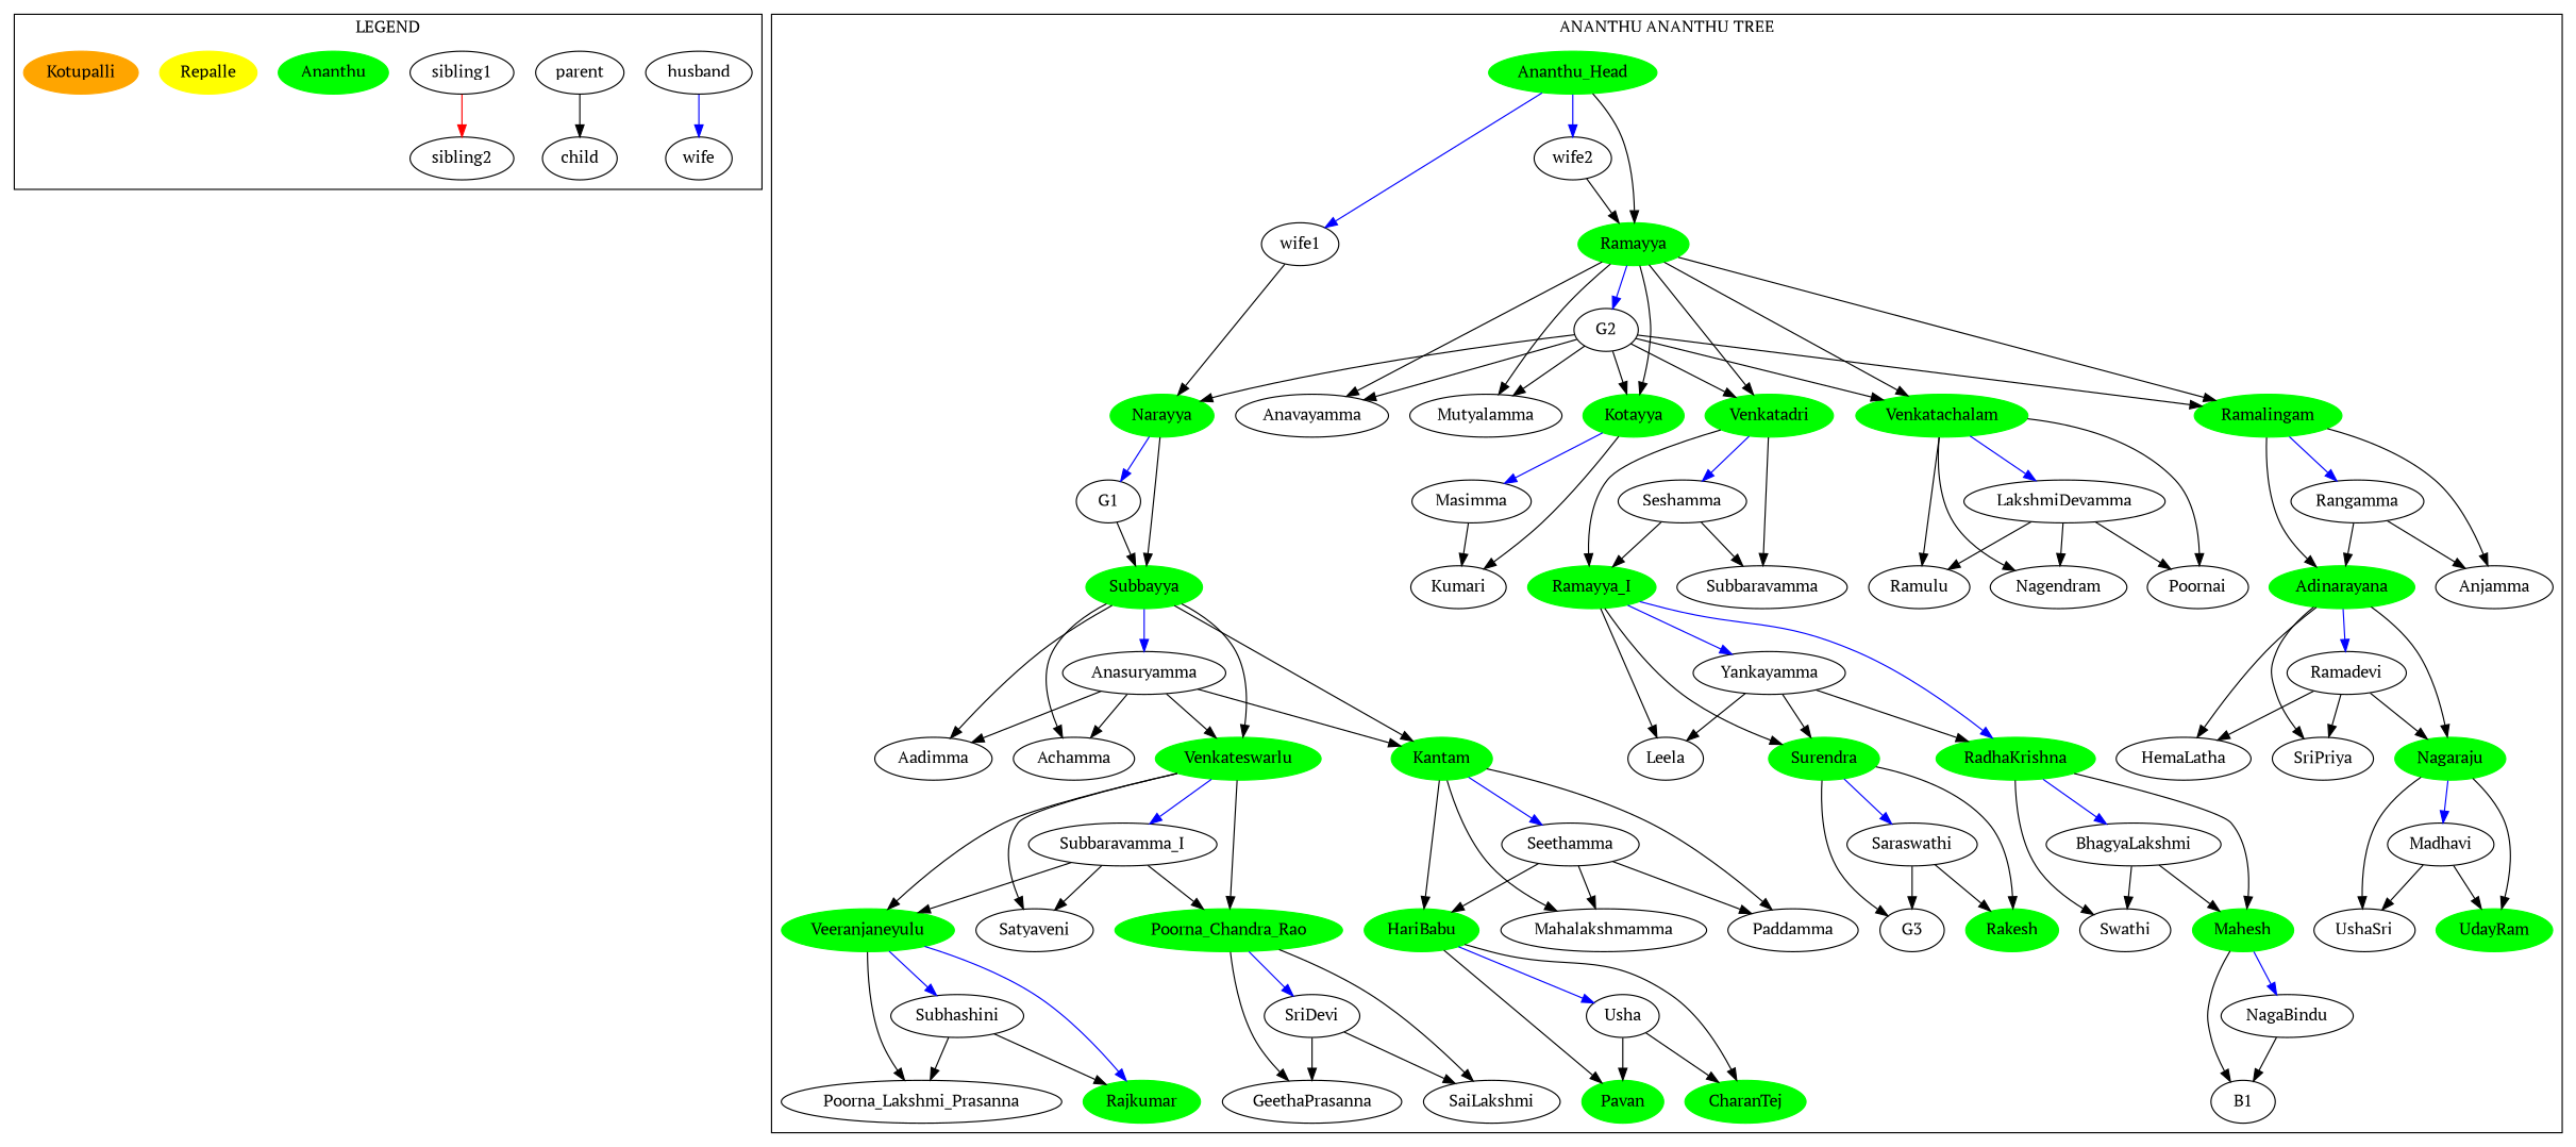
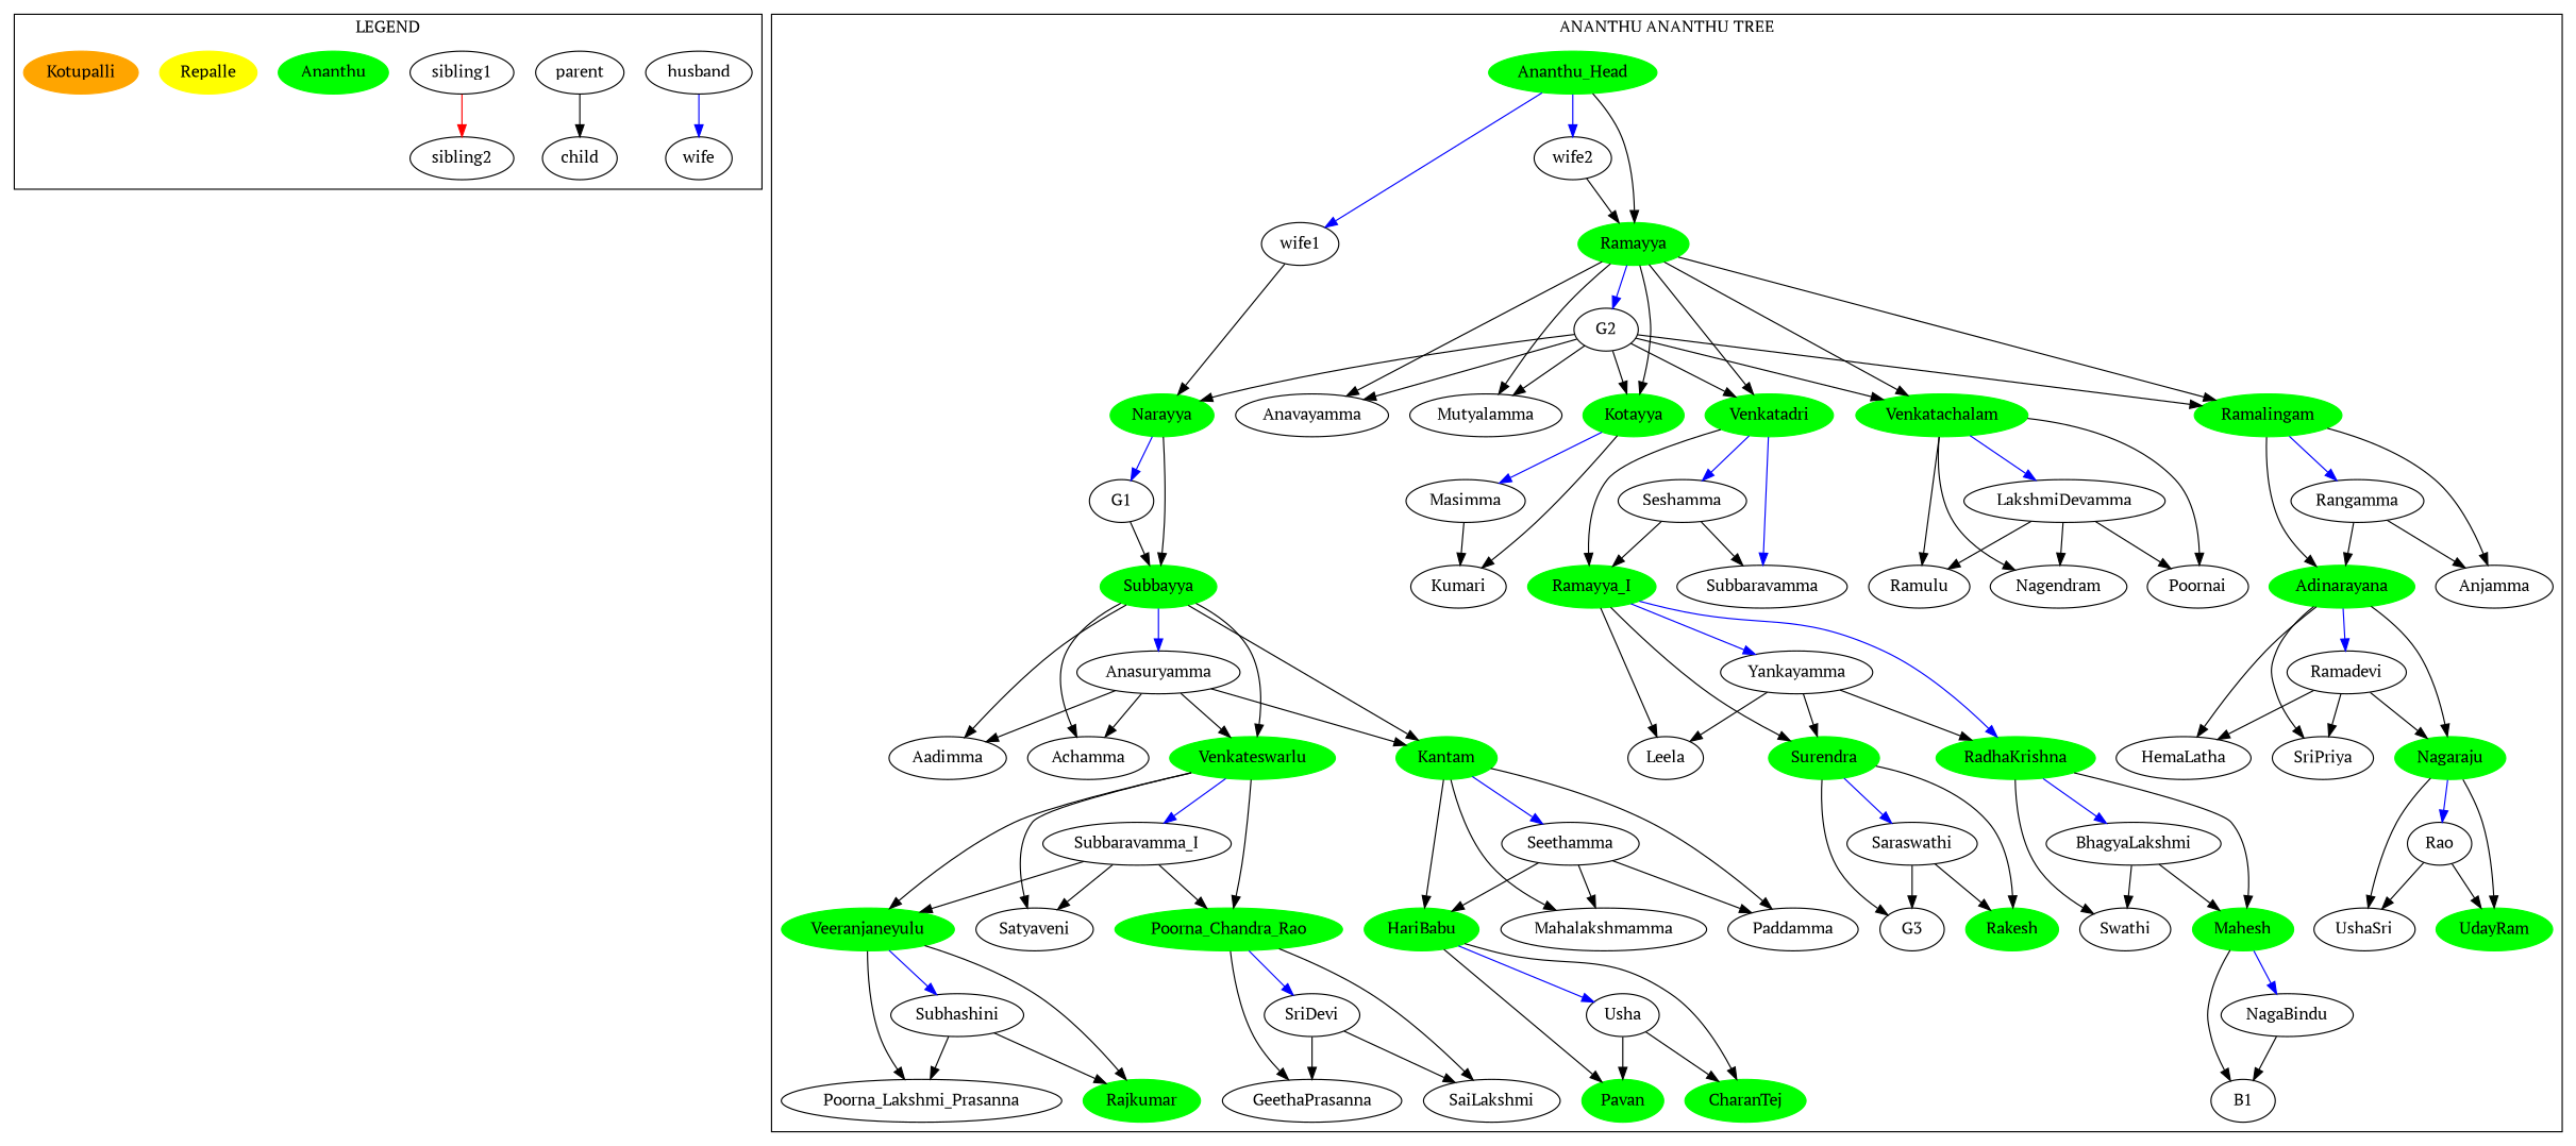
  digraph {
    fontname="PT Serif"
    node [fontname="PT Serif"]
    edge [fontname="PT Serif"]
    husband
    wife
    parent
    child
    sibling1
    sibling2
    Ananthu [color=green style=filled]
    Repalle [color=yellow style=filled]
    Kotupalli [color=orange style=filled]
    Ananthu_Head [color=green style=filled]
    wife1
    wife2
    Narayya [color=green style=filled]
    Ramayya [color=green style=filled]
    G1
    Subbayya [color=green style=filled]
    G2
    Kotayya [color=green style=filled]
    Venkatadri [color=green style=filled]
    Venkatachalam [color=green style=filled]
    Ramalingam [color=green style=filled]
    Anavayamma
    Mutyalamma
    Anasuryamma
    Venkateswarlu [color=green style=filled]
    Kantam [color=green style=filled]
    Aadimma
    Achamma
    Masimma
    Kumari
    Seshamma
    Ramayya_I [color=green style=filled]
    Subbaravamma
    LakshmiDevamma
    Poornai
    Ramulu
    Nagendram
    Rangamma
    Adinarayana [color=green style=filled]
    Anjamma
    Subbaravamma_I
    Poorna_Chandra_Rao [color=green style=filled]
    Veeranjaneyulu [color=green style=filled]
    Satyaveni
    Seethamma
    Paddamma
    HariBabu [color=green style=filled]
    Mahalakshmamma
    Yankayamma
    RadhaKrishna [color=green style=filled]
    Leela
    Surendra [color=green style=filled]
    Ramadevi
    Nagaraju [color=green style=filled]
    HemaLatha
    SriPriya
    SriDevi
    SaiLakshmi
    GeethaPrasanna
    Subhashini
    Rajkumar [color=green style=filled]
    Poorna_Lakshmi_Prasanna
    Usha
    CharanTej [color=green style=filled]
    Pavan [color=green style=filled]
    BhagyaLakshmi
    Mahesh [color=green style=filled]
    Swathi
    Saraswathi
    Rakesh [color=green style=filled]
    G3
-   Madhavi
+   Madhavi [label=Rao]
    UdayRam [color=green style=filled]
    UshaSri
    NagaBindu
    B1
    subgraph cluster_1 {
      label=LEGEND
      husband
      wife
      parent
      child
      sibling1
      sibling2
      Ananthu
      Repalle
      Kotupalli
    }
    subgraph cluster_2 {
      label="ANANTHU ANANTHU TREE"
      Ananthu_Head
      wife1
      wife2
      Narayya
      Ramayya
      G1
      Subbayya
      G2
      Kotayya
      Venkatadri
      Venkatachalam
      Ramalingam
      Anavayamma
      Mutyalamma
      Anasuryamma
      Venkateswarlu
      Kantam
      Aadimma
      Achamma
      Masimma
      Kumari
      Seshamma
      Ramayya_I
      Subbaravamma
      LakshmiDevamma
      Poornai
      Ramulu
      Nagendram
      Rangamma
      Adinarayana
      Anjamma
      Subbaravamma_I
      Poorna_Chandra_Rao
      Veeranjaneyulu
      Satyaveni
      Seethamma
      Paddamma
      HariBabu
      Mahalakshmamma
      Yankayamma
      RadhaKrishna
      Leela
      Surendra
      Ramadevi
      Nagaraju
      HemaLatha
      SriPriya
      SriDevi
      SaiLakshmi
      GeethaPrasanna
      Subhashini
      Rajkumar
      Poorna_Lakshmi_Prasanna
      Usha
      CharanTej
      Pavan
      BhagyaLakshmi
      Mahesh
      Swathi
      Saraswathi
      Rakesh
      G3
      Madhavi
      UdayRam
      UshaSri
      NagaBindu
      B1
    }
    husband -> wife [color=blue]
    parent -> child
    sibling1 -> sibling2 [color=red]
    Ananthu_Head -> wife1 [color=blue]
    Ananthu_Head -> wife2 [color=blue]
    Ananthu_Head -> Ramayya
    wife1 -> Narayya
    wife2 -> Ramayya
    Narayya -> G1 [color=blue]
    Narayya -> Subbayya
    Ramayya -> G2 [color=blue]
    Ramayya -> Kotayya
    Ramayya -> Venkatadri
    Ramayya -> Venkatachalam
    Ramayya -> Ramalingam
    Ramayya -> Anavayamma
    Ramayya -> Mutyalamma
    G1 -> Subbayya
    Subbayya -> Anasuryamma [color=blue]
    Subbayya -> Venkateswarlu
    Subbayya -> Kantam
    Subbayya -> Aadimma
    Subbayya -> Achamma
    G2 -> Narayya
    G2 -> Kotayya
    G2 -> Venkatadri
    G2 -> Venkatachalam
    G2 -> Ramalingam
    G2 -> Anavayamma
    G2 -> Mutyalamma
    Kotayya -> Masimma [color=blue]
    Kotayya -> Kumari
    Venkatadri -> Seshamma [color=blue]
    Venkatadri -> Ramayya_I
-   Venkatadri -> Subbaravamma
+   Venkatadri -> Subbaravamma [color=blue]
    Venkatachalam -> LakshmiDevamma [color=blue]
    Venkatachalam -> Poornai
    Venkatachalam -> Ramulu
    Venkatachalam -> Nagendram
    Ramalingam -> Rangamma [color=blue]
    Ramalingam -> Adinarayana
    Ramalingam -> Anjamma
    Anasuryamma -> Venkateswarlu
    Anasuryamma -> Kantam
    Anasuryamma -> Aadimma
    Anasuryamma -> Achamma
    Venkateswarlu -> Subbaravamma_I [color=blue]
    Venkateswarlu -> Poorna_Chandra_Rao
    Venkateswarlu -> Veeranjaneyulu
    Venkateswarlu -> Satyaveni
    Kantam -> Seethamma [color=blue]
    Kantam -> Paddamma
    Kantam -> HariBabu
    Kantam -> Mahalakshmamma
    Masimma -> Kumari
    Seshamma -> Ramayya_I
    Seshamma -> Subbaravamma
    Ramayya_I -> Yankayamma [color=blue]
    Ramayya_I -> RadhaKrishna [color=blue]
    Ramayya_I -> Leela
    Ramayya_I -> Surendra
    LakshmiDevamma -> Poornai
    LakshmiDevamma -> Ramulu
    LakshmiDevamma -> Nagendram
    Rangamma -> Adinarayana
    Rangamma -> Anjamma
    Adinarayana -> Ramadevi [color=blue]
    Adinarayana -> Nagaraju
    Adinarayana -> HemaLatha
    Adinarayana -> SriPriya
    Subbaravamma_I -> Poorna_Chandra_Rao
    Subbaravamma_I -> Veeranjaneyulu
    Subbaravamma_I -> Satyaveni
    Poorna_Chandra_Rao -> SriDevi [color=blue]
    Poorna_Chandra_Rao -> SaiLakshmi
    Poorna_Chandra_Rao -> GeethaPrasanna
    Veeranjaneyulu -> Subhashini [color=blue]
-   Veeranjaneyulu -> Rajkumar [color=blue]
+   Veeranjaneyulu -> Rajkumar
    Veeranjaneyulu -> Poorna_Lakshmi_Prasanna
    Seethamma -> Paddamma
    Seethamma -> HariBabu
    Seethamma -> Mahalakshmamma
    HariBabu -> Usha [color=blue]
    HariBabu -> CharanTej
    HariBabu -> Pavan
    Yankayamma -> RadhaKrishna
    Yankayamma -> Leela
    Yankayamma -> Surendra
    RadhaKrishna -> BhagyaLakshmi [color=blue]
    RadhaKrishna -> Mahesh
    RadhaKrishna -> Swathi
    Surendra -> Saraswathi [color=blue]
    Surendra -> Rakesh
    Surendra -> G3
    Ramadevi -> Nagaraju
    Ramadevi -> HemaLatha
    Ramadevi -> SriPriya
    Nagaraju -> Madhavi [color=blue]
    Nagaraju -> UdayRam
    Nagaraju -> UshaSri
    SriDevi -> SaiLakshmi
    SriDevi -> GeethaPrasanna
    Subhashini -> Rajkumar
    Subhashini -> Poorna_Lakshmi_Prasanna
    Usha -> CharanTej
    Usha -> Pavan
    BhagyaLakshmi -> Mahesh
    BhagyaLakshmi -> Swathi
    Mahesh -> NagaBindu [color=blue]
    Mahesh -> B1
    Saraswathi -> Rakesh
    Saraswathi -> G3
    Madhavi -> UdayRam
    Madhavi -> UshaSri
    NagaBindu -> B1
  }
